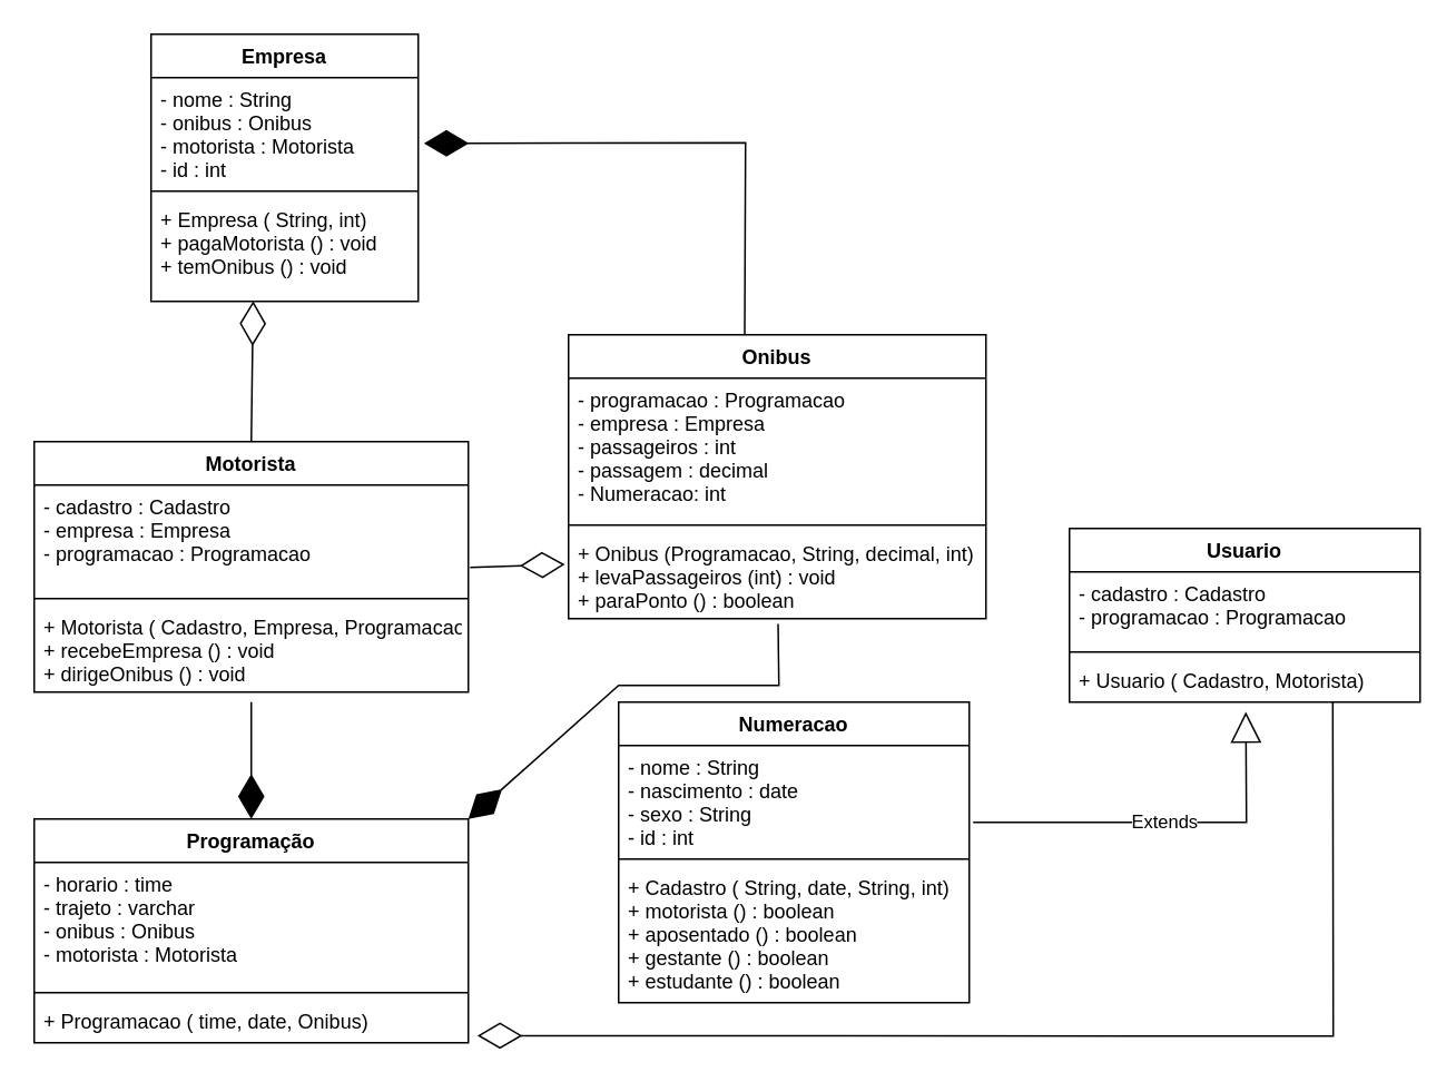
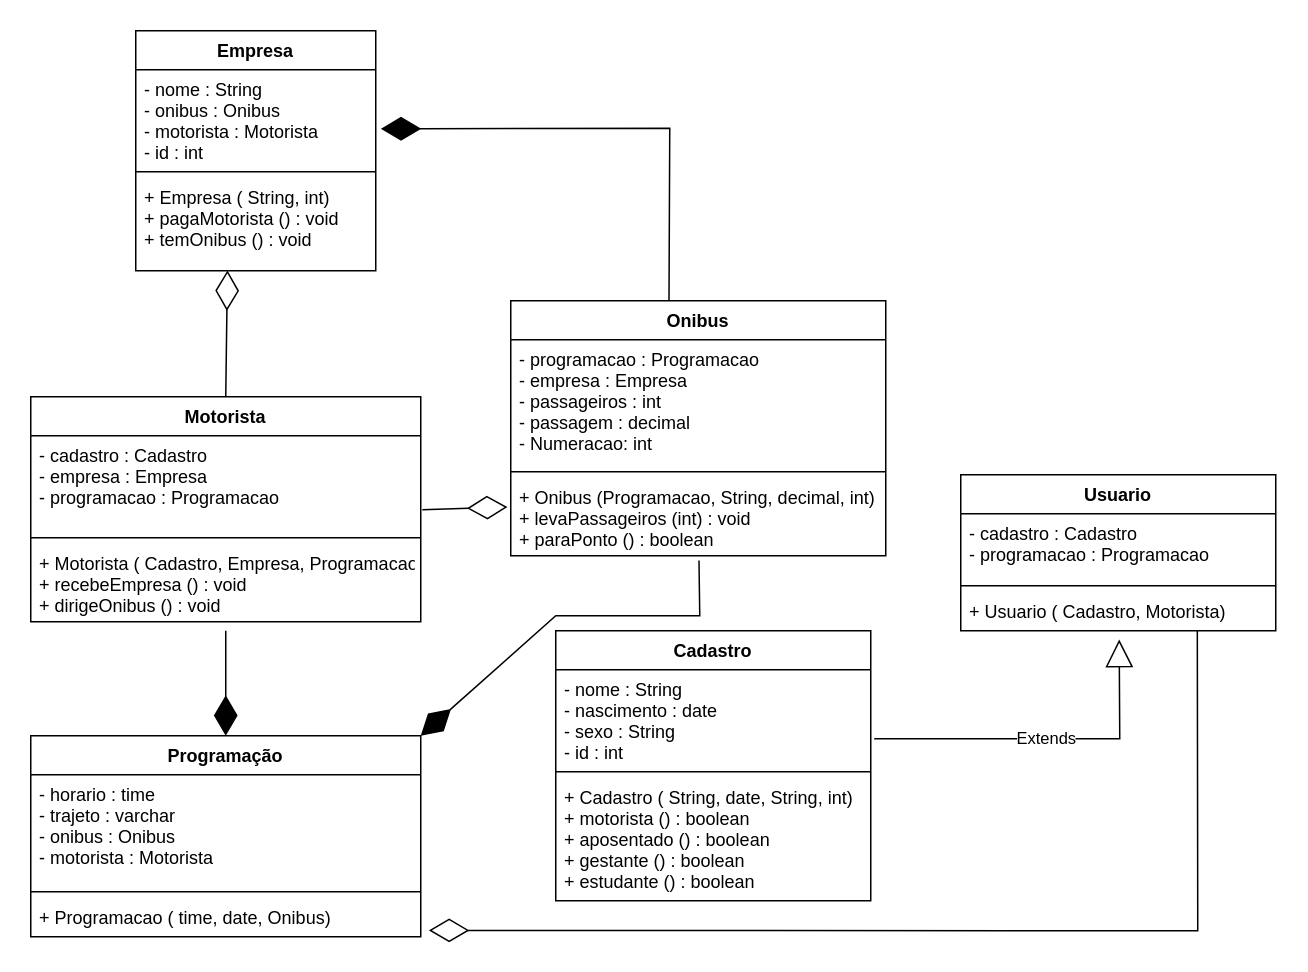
  <mxCell id="0" />
  <mxCell id="1" parent="0" />
  <mxCell id="2" value="Onibus" style="swimlane;fontStyle=1;align=center;verticalAlign=top;childLayout=stackLayout;horizontal=1;startSize=26;horizontalStack=0;resizeParent=1;resizeParentMax=0;resizeLast=0;collapsible=1;marginBottom=0;" vertex="1" parent="1"><mxGeometry x="340" y="200" width="250" height="170" as="geometry" /></mxCell>
  <mxCell id="3" value="- programacao : Programacao&#10;- empresa : Empresa&#10;- passageiros : int&#10;- passagem : decimal&#10;- Numeracao: int" style="text;strokeColor=none;fillColor=none;align=left;verticalAlign=top;spacingLeft=4;spacingRight=4;overflow=hidden;rotatable=0;points=[[0,0.5],[1,0.5]];portConstraint=eastwest;" vertex="1" parent="2"><mxGeometry y="26" width="250" height="84" as="geometry" /></mxCell>
  <mxCell id="4" value="" style="line;strokeWidth=1;fillColor=none;align=left;verticalAlign=middle;spacingTop=-1;spacingLeft=3;spacingRight=3;rotatable=0;labelPosition=right;points=[];portConstraint=eastwest;" vertex="1" parent="2"><mxGeometry y="110" width="250" height="8" as="geometry" /></mxCell>
  <mxCell id="5" value="+ Onibus (Programacao, String, decimal, int)&#10;+ levaPassageiros (int) : void&#10;+ paraPonto () : boolean&#10;&#10;" style="text;strokeColor=none;fillColor=none;align=left;verticalAlign=top;spacingLeft=4;spacingRight=4;overflow=hidden;rotatable=0;points=[[0,0.5],[1,0.5]];portConstraint=eastwest;" vertex="1" parent="2"><mxGeometry y="118" width="250" height="52" as="geometry" /></mxCell>
  <mxCell id="6" value="Programação" style="swimlane;fontStyle=1;align=center;verticalAlign=top;childLayout=stackLayout;horizontal=1;startSize=26;horizontalStack=0;resizeParent=1;resizeParentMax=0;resizeLast=0;collapsible=1;marginBottom=0;" vertex="1" parent="1"><mxGeometry x="20" y="490" width="260" height="134" as="geometry" /></mxCell>
  <mxCell id="7" value="- horario : time&#10;- trajeto : varchar&#10;- onibus : Onibus&#10;- motorista : Motorista" style="text;strokeColor=none;fillColor=none;align=left;verticalAlign=top;spacingLeft=4;spacingRight=4;overflow=hidden;rotatable=0;points=[[0,0.5],[1,0.5]];portConstraint=eastwest;" vertex="1" parent="6"><mxGeometry y="26" width="260" height="74" as="geometry" /></mxCell>
  <mxCell id="8" value="" style="line;strokeWidth=1;fillColor=none;align=left;verticalAlign=middle;spacingTop=-1;spacingLeft=3;spacingRight=3;rotatable=0;labelPosition=right;points=[];portConstraint=eastwest;" vertex="1" parent="6"><mxGeometry y="100" width="260" height="8" as="geometry" /></mxCell>
  <mxCell id="9" value="+ Programacao ( time, date, Onibus)" style="text;strokeColor=none;fillColor=none;align=left;verticalAlign=top;spacingLeft=4;spacingRight=4;overflow=hidden;rotatable=0;points=[[0,0.5],[1,0.5]];portConstraint=eastwest;" vertex="1" parent="6"><mxGeometry y="108" width="260" height="26" as="geometry" /></mxCell>
  <mxCell id="10" style="edgeStyle=orthogonalEdgeStyle;rounded=0;orthogonalLoop=1;jettySize=auto;html=1;exitX=1;exitY=0.5;exitDx=0;exitDy=0;" edge="1" parent="6" source="7" target="7"><mxGeometry relative="1" as="geometry" /></mxCell>
  <mxCell id="11" value="Empresa" style="swimlane;fontStyle=1;align=center;verticalAlign=top;childLayout=stackLayout;horizontal=1;startSize=26;horizontalStack=0;resizeParent=1;resizeParentMax=0;resizeLast=0;collapsible=1;marginBottom=0;" vertex="1" parent="1"><mxGeometry x="90" y="20" width="160" height="160" as="geometry" /></mxCell>
  <mxCell id="12" value="- nome : String&#10;- onibus : Onibus&#10;- motorista : Motorista &#10;- id : int" style="text;strokeColor=none;fillColor=none;align=left;verticalAlign=top;spacingLeft=4;spacingRight=4;overflow=hidden;rotatable=0;points=[[0,0.5],[1,0.5]];portConstraint=eastwest;" vertex="1" parent="11"><mxGeometry y="26" width="160" height="64" as="geometry" /></mxCell>
  <mxCell id="13" value="" style="line;strokeWidth=1;fillColor=none;align=left;verticalAlign=middle;spacingTop=-1;spacingLeft=3;spacingRight=3;rotatable=0;labelPosition=right;points=[];portConstraint=eastwest;" vertex="1" parent="11"><mxGeometry y="90" width="160" height="8" as="geometry" /></mxCell>
  <mxCell id="14" value="+ Empresa ( String, int)&#10;+ pagaMotorista () : void&#10;+ temOnibus () : void&#10;" style="text;strokeColor=none;fillColor=none;align=left;verticalAlign=top;spacingLeft=4;spacingRight=4;overflow=hidden;rotatable=0;points=[[0,0.5],[1,0.5]];portConstraint=eastwest;" vertex="1" parent="11"><mxGeometry y="98" width="160" height="62" as="geometry" /></mxCell>
  <mxCell id="15" value="Usuario" style="swimlane;fontStyle=1;align=center;verticalAlign=top;childLayout=stackLayout;horizontal=1;startSize=26;horizontalStack=0;resizeParent=1;resizeParentMax=0;resizeLast=0;collapsible=1;marginBottom=0;" vertex="1" parent="1"><mxGeometry x="640" y="316" width="210" height="104" as="geometry" /></mxCell>
  <mxCell id="16" value="- cadastro : Cadastro&#10;- programacao : Programacao" style="text;strokeColor=none;fillColor=none;align=left;verticalAlign=top;spacingLeft=4;spacingRight=4;overflow=hidden;rotatable=0;points=[[0,0.5],[1,0.5]];portConstraint=eastwest;" vertex="1" parent="15"><mxGeometry y="26" width="210" height="44" as="geometry" /></mxCell>
  <mxCell id="17" value="" style="line;strokeWidth=1;fillColor=none;align=left;verticalAlign=middle;spacingTop=-1;spacingLeft=3;spacingRight=3;rotatable=0;labelPosition=right;points=[];portConstraint=eastwest;" vertex="1" parent="15"><mxGeometry y="70" width="210" height="8" as="geometry" /></mxCell>
  <mxCell id="18" value="+ Usuario ( Cadastro, Motorista)" style="text;strokeColor=none;fillColor=none;align=left;verticalAlign=top;spacingLeft=4;spacingRight=4;overflow=hidden;rotatable=0;points=[[0,0.5],[1,0.5]];portConstraint=eastwest;" vertex="1" parent="15"><mxGeometry y="78" width="210" height="26" as="geometry" /></mxCell>
- <mxCell id="19" value="Numeracao" style="swimlane;fontStyle=1;align=center;verticalAlign=top;childLayout=stackLayout;horizontal=1;startSize=26;horizontalStack=0;resizeParent=1;resizeParentMax=0;resizeLast=0;collapsible=1;marginBottom=0;" vertex="1" parent="1"><mxGeometry x="370" y="420" width="210" height="180" as="geometry" /></mxCell>
+ <mxCell id="19" value="Cadastro" style="swimlane;fontStyle=1;align=center;verticalAlign=top;childLayout=stackLayout;horizontal=1;startSize=26;horizontalStack=0;resizeParent=1;resizeParentMax=0;resizeLast=0;collapsible=1;marginBottom=0;" vertex="1" parent="1"><mxGeometry x="370" y="420" width="210" height="180" as="geometry" /></mxCell>
  <mxCell id="20" value="- nome : String&#10;- nascimento : date&#10;- sexo : String&#10;- id : int" style="text;strokeColor=none;fillColor=none;align=left;verticalAlign=top;spacingLeft=4;spacingRight=4;overflow=hidden;rotatable=0;points=[[0,0.5],[1,0.5]];portConstraint=eastwest;" vertex="1" parent="19"><mxGeometry y="26" width="210" height="64" as="geometry" /></mxCell>
  <mxCell id="21" value="" style="line;strokeWidth=1;fillColor=none;align=left;verticalAlign=middle;spacingTop=-1;spacingLeft=3;spacingRight=3;rotatable=0;labelPosition=right;points=[];portConstraint=eastwest;" vertex="1" parent="19"><mxGeometry y="90" width="210" height="8" as="geometry" /></mxCell>
  <mxCell id="22" value="+ Cadastro ( String, date, String, int)&#10;+ motorista () : boolean&#10;+ aposentado () : boolean&#10;+ gestante () : boolean&#10;+ estudante () : boolean" style="text;strokeColor=none;fillColor=none;align=left;verticalAlign=top;spacingLeft=4;spacingRight=4;overflow=hidden;rotatable=0;points=[[0,0.5],[1,0.5]];portConstraint=eastwest;" vertex="1" parent="19"><mxGeometry y="98" width="210" height="82" as="geometry" /></mxCell>
  <mxCell id="23" value="Motorista" style="swimlane;fontStyle=1;align=center;verticalAlign=top;childLayout=stackLayout;horizontal=1;startSize=26;horizontalStack=0;resizeParent=1;resizeParentMax=0;resizeLast=0;collapsible=1;marginBottom=0;" vertex="1" parent="1"><mxGeometry x="20" y="264" width="260" height="150" as="geometry" /></mxCell>
  <mxCell id="24" value="- cadastro : Cadastro&#10;- empresa : Empresa&#10;- programacao : Programacao" style="text;strokeColor=none;fillColor=none;align=left;verticalAlign=top;spacingLeft=4;spacingRight=4;overflow=hidden;rotatable=0;points=[[0,0.5],[1,0.5]];portConstraint=eastwest;" vertex="1" parent="23"><mxGeometry y="26" width="260" height="64" as="geometry" /></mxCell>
  <mxCell id="25" value="" style="line;strokeWidth=1;fillColor=none;align=left;verticalAlign=middle;spacingTop=-1;spacingLeft=3;spacingRight=3;rotatable=0;labelPosition=right;points=[];portConstraint=eastwest;" vertex="1" parent="23"><mxGeometry y="90" width="260" height="8" as="geometry" /></mxCell>
  <mxCell id="26" value="+ Motorista ( Cadastro, Empresa, Programacao)&#10;+ recebeEmpresa () : void&#10;+ dirigeOnibus () : void&#10;" style="text;strokeColor=none;fillColor=none;align=left;verticalAlign=top;spacingLeft=4;spacingRight=4;overflow=hidden;rotatable=0;points=[[0,0.5],[1,0.5]];portConstraint=eastwest;" vertex="1" parent="23"><mxGeometry y="98" width="260" height="52" as="geometry" /></mxCell>
  <mxCell id="27" value="" style="endArrow=diamondThin;endFill=0;endSize=24;html=1;rounded=0;exitX=1.004;exitY=0.771;exitDx=0;exitDy=0;exitPerimeter=0;entryX=-0.009;entryY=0.376;entryDx=0;entryDy=0;entryPerimeter=0;" edge="1" parent="1" source="24" target="5"><mxGeometry width="160" relative="1" as="geometry"><mxPoint x="490" y="300" as="sourcePoint" /><mxPoint x="330" y="339" as="targetPoint" /></mxGeometry></mxCell>
  <mxCell id="28" value="" style="endArrow=diamondThin;endFill=1;endSize=24;html=1;rounded=0;entryX=1.021;entryY=0.615;entryDx=0;entryDy=0;entryPerimeter=0;exitX=0.422;exitY=-0.001;exitDx=0;exitDy=0;exitPerimeter=0;" edge="1" parent="1" source="2" target="12"><mxGeometry width="160" relative="1" as="geometry"><mxPoint x="400" y="290" as="sourcePoint" /><mxPoint x="560" y="290" as="targetPoint" /><Array as="points"><mxPoint x="446" y="85" /></Array></mxGeometry></mxCell>
  <mxCell id="29" value="" style="endArrow=diamondThin;endFill=0;endSize=24;html=1;rounded=0;entryX=0.382;entryY=0.997;entryDx=0;entryDy=0;entryPerimeter=0;exitX=0.5;exitY=0;exitDx=0;exitDy=0;" edge="1" parent="1" source="23" target="14"><mxGeometry width="160" relative="1" as="geometry"><mxPoint x="190" y="230" as="sourcePoint" /><mxPoint x="560" y="290" as="targetPoint" /></mxGeometry></mxCell>
  <mxCell id="30" value="Extends" style="endArrow=block;endSize=16;endFill=0;html=1;rounded=0;exitX=1.011;exitY=0.719;exitDx=0;exitDy=0;exitPerimeter=0;entryX=0.503;entryY=1.223;entryDx=0;entryDy=0;entryPerimeter=0;" edge="1" parent="1" source="20" target="18"><mxGeometry width="160" relative="1" as="geometry"><mxPoint x="400" y="400" as="sourcePoint" /><mxPoint x="560" y="400" as="targetPoint" /><Array as="points"><mxPoint x="746" y="492" /></Array></mxGeometry></mxCell>
  <mxCell id="31" value="" style="endArrow=diamondThin;endFill=1;endSize=24;html=1;rounded=0;entryX=0.5;entryY=0;entryDx=0;entryDy=0;exitX=0.5;exitY=1.115;exitDx=0;exitDy=0;exitPerimeter=0;" edge="1" parent="1" source="26" target="6"><mxGeometry width="160" relative="1" as="geometry"><mxPoint x="400" y="380" as="sourcePoint" /><mxPoint x="560" y="380" as="targetPoint" /></mxGeometry></mxCell>
  <mxCell id="32" value="" style="endArrow=diamondThin;endFill=1;endSize=24;html=1;rounded=0;entryX=1;entryY=0;entryDx=0;entryDy=0;exitX=0.502;exitY=1.06;exitDx=0;exitDy=0;exitPerimeter=0;" edge="1" parent="1" source="5" target="6"><mxGeometry width="160" relative="1" as="geometry"><mxPoint x="160" y="429.98" as="sourcePoint" /><mxPoint x="160" y="500" as="targetPoint" /><Array as="points"><mxPoint x="466" y="410" /><mxPoint x="370" y="410" /></Array></mxGeometry></mxCell>
  <mxCell id="33" value="" style="endArrow=diamondThin;endFill=0;endSize=24;html=1;rounded=0;exitX=0.751;exitY=0.992;exitDx=0;exitDy=0;exitPerimeter=0;entryX=1.021;entryY=0.838;entryDx=0;entryDy=0;entryPerimeter=0;" edge="1" parent="1" source="18" target="9"><mxGeometry width="160" relative="1" as="geometry"><mxPoint x="400" y="380" as="sourcePoint" /><mxPoint x="560" y="380" as="targetPoint" /><Array as="points"><mxPoint x="798" y="620" /></Array></mxGeometry></mxCell>
